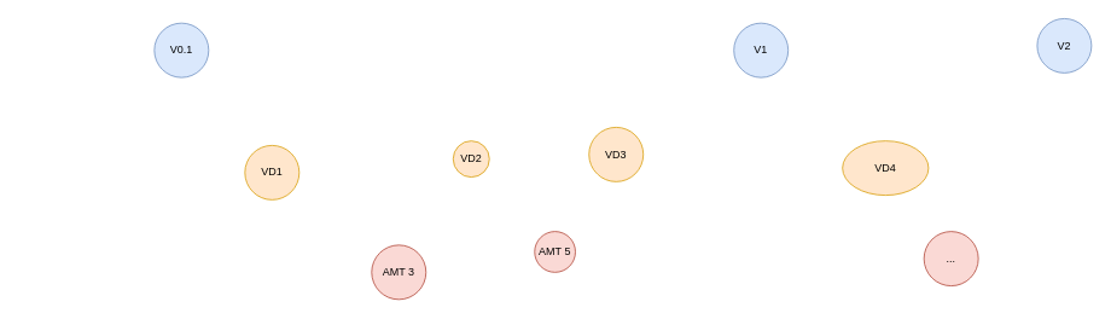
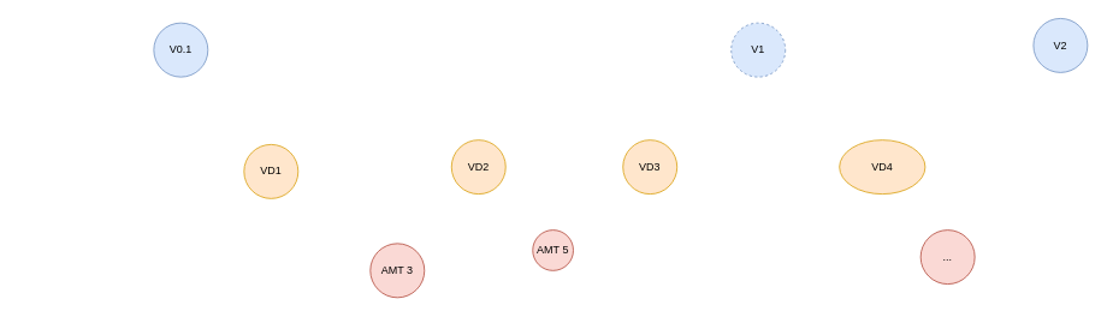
  <mxCell id="0" />
  <mxCell id="1" parent="0" />
  <mxCell id="2" value="" style="edgeStyle=orthogonalEdgeStyle;rounded=0;orthogonalLoop=1;jettySize=auto;html=1;strokeColor=#FFFFFF;endArrow=diamond;" edge="1" parent="1" source="5" target="7"><mxGeometry relative="1" as="geometry" /></mxCell>
  <mxCell id="3" value="" style="edgeStyle=orthogonalEdgeStyle;rounded=0;orthogonalLoop=1;jettySize=auto;html=1;entryX=0;entryY=0.5;entryDx=0;entryDy=0;strokeColor=#FFFFFF;" edge="1" parent="1" source="5" target="13"><mxGeometry relative="1" as="geometry"><Array as="points"><mxPoint x="200" y="185" /></Array></mxGeometry></mxCell>
  <mxCell id="4" value="&lt;font style=&quot;font-size: 16px&quot; color=&quot;#ffffff&quot;&gt;Develop&lt;/font&gt;" style="edgeLabel;html=1;align=center;verticalAlign=middle;resizable=0;points=[];fontSize=13;labelBackgroundColor=none;" vertex="1" connectable="0" parent="3"><mxGeometry x="0.62" y="3" relative="1" as="geometry"><mxPoint x="-22" y="3" as="offset" /></mxGeometry></mxCell>
  <mxCell id="5" value="V0.1" style="ellipse;whiteSpace=wrap;html=1;aspect=fixed;fillColor=#dae8fc;strokeColor=#6c8ebf;" vertex="1" parent="1"><mxGeometry x="170" y="25" width="60" height="60" as="geometry" /></mxCell>
- <mxCell id="6" value="" style="edgeStyle=orthogonalEdgeStyle;rounded=0;orthogonalLoop=1;jettySize=auto;html=1;strokeColor=#FFFFFF;" edge="1" parent="1" source="7" target="10"><mxGeometry relative="1" as="geometry" /></mxCell>
- <mxCell id="7" value="V1" style="ellipse;whiteSpace=wrap;html=1;aspect=fixed;fillColor=#dae8fc;strokeColor=#6c8ebf;" vertex="1" parent="1"><mxGeometry x="810" y="25" width="60" height="60" as="geometry" /></mxCell>
+ <mxCell id="7" value="V1" style="ellipse;whiteSpace=wrap;html=1;aspect=fixed;fillColor=#dae8fc;strokeColor=#6c8ebf;dashed=1;" vertex="1" parent="1"><mxGeometry x="810" y="25" width="60" height="60" as="geometry" /></mxCell>
  <mxCell id="8" value="" style="endArrow=classic;html=1;rounded=0;entryX=0;entryY=0.5;entryDx=0;entryDy=0;strokeColor=#FFFFFF;" edge="1" parent="1" target="5"><mxGeometry width="50" height="50" relative="1" as="geometry"><mxPoint x="70" y="55" as="sourcePoint" /><mxPoint x="540" y="195" as="targetPoint" /></mxGeometry></mxCell>
  <mxCell id="9" value="&lt;font style=&quot;font-size: 15px&quot; color=&quot;#ffffff&quot;&gt;MAIN&lt;/font&gt;" style="text;html=1;strokeColor=none;fillColor=none;align=center;verticalAlign=middle;whiteSpace=wrap;rounded=0;" vertex="1" parent="1"><mxGeometry x="20" y="40" width="60" height="30" as="geometry" /></mxCell>
  <mxCell id="10" value="V2" style="ellipse;whiteSpace=wrap;html=1;aspect=fixed;fillColor=#dae8fc;strokeColor=#6c8ebf;" vertex="1" parent="1"><mxGeometry x="1145" y="20" width="60" height="60" as="geometry" /></mxCell>
  <mxCell id="11" value="" style="edgeStyle=orthogonalEdgeStyle;rounded=0;orthogonalLoop=1;jettySize=auto;html=1;fontSize=13;strokeColor=#FFFFFF;" edge="1" parent="1" source="13" target="16"><mxGeometry relative="1" as="geometry" /></mxCell>
  <mxCell id="12" value="" style="edgeStyle=orthogonalEdgeStyle;rounded=0;orthogonalLoop=1;jettySize=auto;html=1;fontSize=13;entryX=0;entryY=0.5;entryDx=0;entryDy=0;strokeColor=#FFFFFF;" edge="1" parent="1" source="13" target="18"><mxGeometry relative="1" as="geometry"><Array as="points"><mxPoint x="350" y="285" /></Array></mxGeometry></mxCell>
  <mxCell id="13" value="VD1" style="ellipse;whiteSpace=wrap;html=1;aspect=fixed;fillColor=#ffe6cc;strokeColor=#d79b00;" vertex="1" parent="1"><mxGeometry x="270" y="160" width="60" height="60" as="geometry" /></mxCell>
  <mxCell id="14" value="" style="edgeStyle=orthogonalEdgeStyle;rounded=0;orthogonalLoop=1;jettySize=auto;html=1;fontSize=13;strokeColor=#FFFFFF;" edge="1" parent="1" source="16" target="20"><mxGeometry relative="1" as="geometry" /></mxCell>
  <mxCell id="15" value="" style="edgeStyle=orthogonalEdgeStyle;rounded=0;orthogonalLoop=1;jettySize=auto;html=1;fontSize=13;exitX=1;exitY=1;exitDx=0;exitDy=0;entryX=0;entryY=0.5;entryDx=0;entryDy=0;strokeColor=#FFFFFF;" edge="1" parent="1" source="16" target="22"><mxGeometry relative="1" as="geometry"><Array as="points"><mxPoint x="570" y="206" /><mxPoint x="570" y="285" /></Array></mxGeometry></mxCell>
- <mxCell id="16" value="VD2" style="ellipse;whiteSpace=wrap;html=1;aspect=fixed;fillColor=#ffe6cc;strokeColor=#d79b00;" vertex="1" parent="1"><mxGeometry x="500" y="155" width="40" height="40" as="geometry" /></mxCell>
+ <mxCell id="16" value="VD2" style="ellipse;whiteSpace=wrap;html=1;aspect=fixed;fillColor=#ffe6cc;strokeColor=#d79b00;" vertex="1" parent="1"><mxGeometry x="500" y="155" width="60" height="60" as="geometry" /></mxCell>
  <mxCell id="17" style="edgeStyle=orthogonalEdgeStyle;rounded=0;orthogonalLoop=1;jettySize=auto;html=1;entryX=0;entryY=1;entryDx=0;entryDy=0;fontSize=13;strokeColor=#FFFFFF;" edge="1" parent="1" source="18" target="16"><mxGeometry relative="1" as="geometry"><Array as="points"><mxPoint x="490" y="285" /><mxPoint x="490" y="206" /></Array></mxGeometry></mxCell>
  <mxCell id="18" value="AMT 3" style="ellipse;whiteSpace=wrap;html=1;aspect=fixed;fillColor=#fad9d5;strokeColor=#ae4132;" vertex="1" parent="1"><mxGeometry x="410" y="270" width="60" height="60" as="geometry" /></mxCell>
  <mxCell id="19" value="" style="edgeStyle=orthogonalEdgeStyle;rounded=0;orthogonalLoop=1;jettySize=auto;html=1;fontSize=13;strokeColor=#FFFFFF;" edge="1" parent="1" source="20" target="25"><mxGeometry relative="1" as="geometry" /></mxCell>
- <mxCell id="20" value="VD3" style="ellipse;whiteSpace=wrap;html=1;aspect=fixed;fillColor=#ffe6cc;strokeColor=#d79b00;" vertex="1" parent="1"><mxGeometry x="650" y="140" width="60" height="60" as="geometry" /></mxCell>
+ <mxCell id="20" value="VD3" style="ellipse;whiteSpace=wrap;html=1;aspect=fixed;fillColor=#ffe6cc;strokeColor=#d79b00;" vertex="1" parent="1"><mxGeometry x="690" y="155" width="60" height="60" as="geometry" /></mxCell>
  <mxCell id="21" style="edgeStyle=orthogonalEdgeStyle;rounded=0;orthogonalLoop=1;jettySize=auto;html=1;entryX=0;entryY=1;entryDx=0;entryDy=0;fontSize=13;strokeColor=#FFFFFF;" edge="1" parent="1" source="22" target="20"><mxGeometry relative="1" as="geometry"><Array as="points"><mxPoint x="670" y="285" /><mxPoint x="670" y="206" /></Array></mxGeometry></mxCell>
  <mxCell id="22" value="AMT 5" style="ellipse;whiteSpace=wrap;html=1;aspect=fixed;fillColor=#fad9d5;strokeColor=#ae4132;" vertex="1" parent="1"><mxGeometry x="590" y="255" width="45" height="45" as="geometry" /></mxCell>
  <mxCell id="23" style="edgeStyle=orthogonalEdgeStyle;rounded=0;orthogonalLoop=1;jettySize=auto;html=1;fontSize=13;strokeColor=#FFFFFF;" edge="1" parent="1" source="25"><mxGeometry relative="1" as="geometry"><mxPoint x="1120" y="185" as="targetPoint" /></mxGeometry></mxCell>
  <mxCell id="24" value="" style="edgeStyle=orthogonalEdgeStyle;rounded=0;orthogonalLoop=1;jettySize=auto;html=1;fontSize=13;strokeColor=#FFFFFF;" edge="1" parent="1" source="25" target="28"><mxGeometry relative="1" as="geometry"><Array as="points"><mxPoint x="960" y="285" /></Array></mxGeometry></mxCell>
  <mxCell id="25" value="VD4" style="ellipse;whiteSpace=wrap;html=1;aspect=fixed;fillColor=#ffe6cc;strokeColor=#d79b00;" vertex="1" parent="1"><mxGeometry x="930" y="155" width="95" height="60" as="geometry" /></mxCell>
  <mxCell id="26" value="&lt;font color=&quot;#ffffff&quot;&gt;...&lt;/font&gt;" style="text;html=1;strokeColor=none;fillColor=none;align=center;verticalAlign=middle;whiteSpace=wrap;rounded=0;fontSize=13;" vertex="1" parent="1"><mxGeometry x="1100" y="170" width="60" height="30" as="geometry" /></mxCell>
  <mxCell id="27" style="edgeStyle=orthogonalEdgeStyle;rounded=0;orthogonalLoop=1;jettySize=auto;html=1;fontSize=13;strokeColor=#FFFFFF;" edge="1" parent="1" source="28"><mxGeometry relative="1" as="geometry"><mxPoint x="1150" y="285" as="targetPoint" /></mxGeometry></mxCell>
  <mxCell id="28" value="..." style="ellipse;whiteSpace=wrap;html=1;aspect=fixed;fillColor=#fad9d5;strokeColor=#ae4132;" vertex="1" parent="1"><mxGeometry x="1020" y="255" width="60" height="60" as="geometry" /></mxCell>
  <mxCell id="29" value="&lt;font color=&quot;#ffffff&quot;&gt;...&lt;/font&gt;" style="text;html=1;strokeColor=none;fillColor=none;align=center;verticalAlign=middle;whiteSpace=wrap;rounded=0;fontSize=13;" vertex="1" parent="1"><mxGeometry x="1130" y="270" width="60" height="30" as="geometry" /></mxCell>
